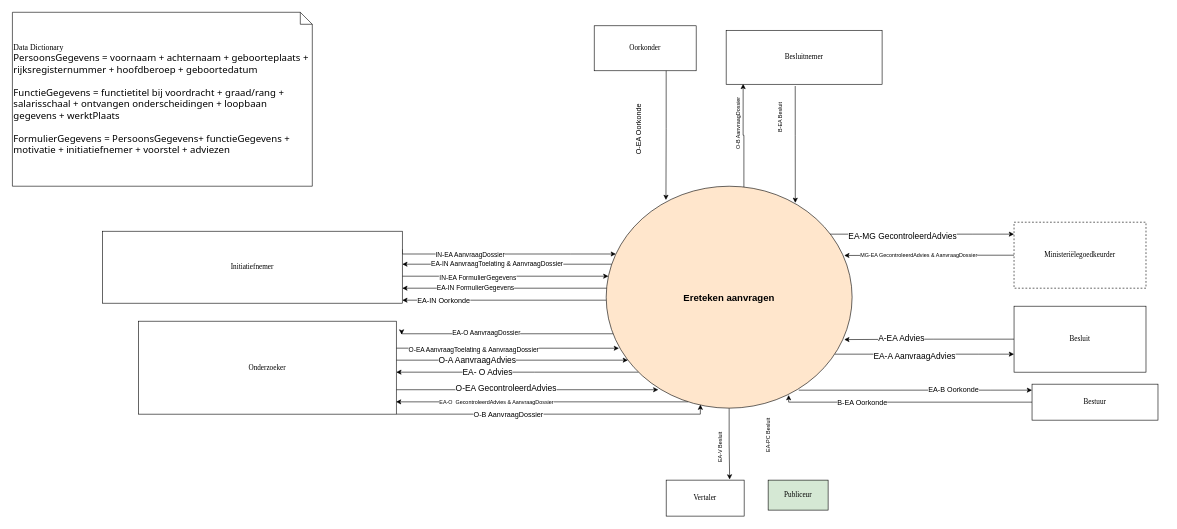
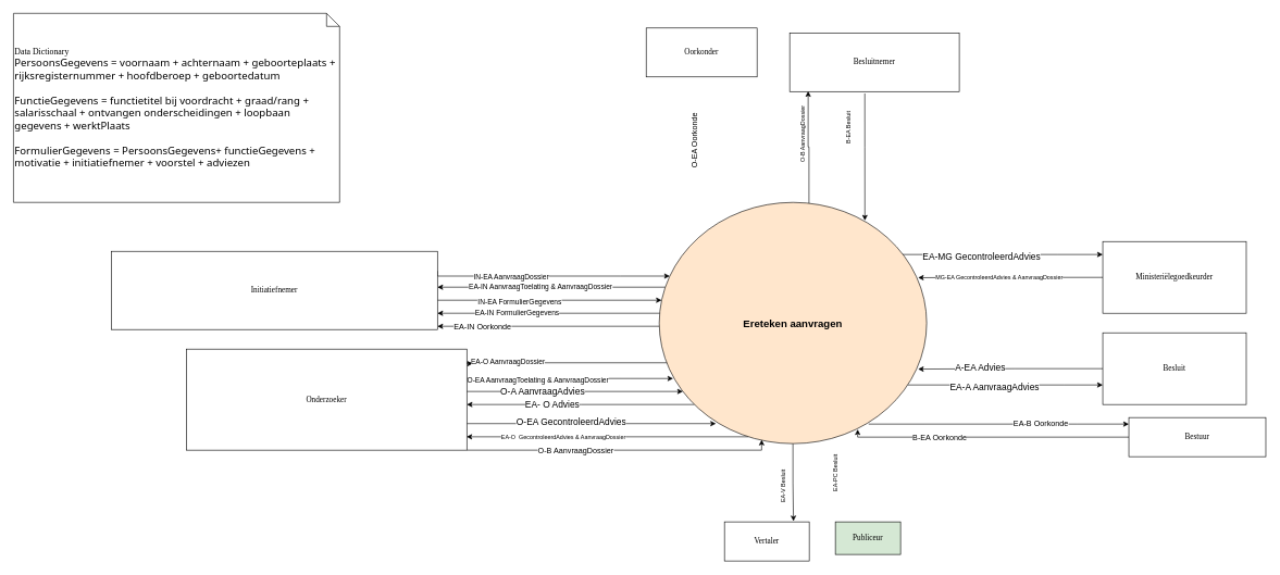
  <mxCell id="0" />
  <mxCell id="1" parent="0" />
  <mxCell id="2" style="edgeStyle=orthogonalEdgeStyle;rounded=0;orthogonalLoop=1;jettySize=auto;html=1;" parent="1" source="17" target="24" edge="1"><mxGeometry relative="1" as="geometry"><Array as="points"><mxPoint x="720" y="440" /><mxPoint x="720" y="440" /></Array></mxGeometry></mxCell>
  <mxCell id="3" value="EA-IN AanvraagToelating &amp;amp; AanvraagDossier" style="edgeLabel;html=1;align=center;verticalAlign=middle;resizable=0;points=[];" parent="2" vertex="1" connectable="0"><mxGeometry x="0.1" y="-1" relative="1" as="geometry"><mxPoint as="offset" /></mxGeometry></mxCell>
  <mxCell id="4" style="edgeStyle=orthogonalEdgeStyle;rounded=0;orthogonalLoop=1;jettySize=auto;html=1;fontSize=14;" parent="1" source="17" target="40" edge="1"><mxGeometry relative="1" as="geometry"><mxPoint x="1650" y="600" as="targetPoint" /><Array as="points"><mxPoint x="1630" y="590" /><mxPoint x="1630" y="590" /></Array></mxGeometry></mxCell>
  <mxCell id="5" value="EA-A AanvraagAdvies" style="edgeLabel;html=1;align=center;verticalAlign=middle;resizable=0;points=[];fontSize=14;" parent="4" vertex="1" connectable="0"><mxGeometry x="-0.11" y="-3" relative="1" as="geometry"><mxPoint as="offset" /></mxGeometry></mxCell>
  <mxCell id="6" style="edgeStyle=orthogonalEdgeStyle;rounded=0;orthogonalLoop=1;jettySize=auto;html=1;fontSize=14;" parent="1" source="17" target="35" edge="1"><mxGeometry relative="1" as="geometry"><Array as="points"><mxPoint x="890" y="620" /><mxPoint x="890" y="620" /></Array></mxGeometry></mxCell>
  <mxCell id="7" value="EA- O Advies" style="edgeLabel;html=1;align=center;verticalAlign=middle;resizable=0;points=[];fontSize=14;" parent="6" vertex="1" connectable="0"><mxGeometry x="0.248" relative="1" as="geometry"><mxPoint as="offset" /></mxGeometry></mxCell>
  <mxCell id="8" style="edgeStyle=orthogonalEdgeStyle;rounded=0;orthogonalLoop=1;jettySize=auto;html=1;fontSize=14;exitX=0.902;exitY=0.216;exitDx=0;exitDy=0;exitPerimeter=0;" parent="1" source="17" target="47" edge="1"><mxGeometry relative="1" as="geometry"><Array as="points"><mxPoint x="1620" y="390" /><mxPoint x="1620" y="390" /></Array></mxGeometry></mxCell>
  <mxCell id="9" value="EA-MG GecontroleerdAdvies" style="edgeLabel;html=1;align=center;verticalAlign=middle;resizable=0;points=[];fontSize=14;" parent="8" vertex="1" connectable="0"><mxGeometry x="-0.203" y="-3" relative="1" as="geometry"><mxPoint as="offset" /></mxGeometry></mxCell>
  <mxCell id="10" style="edgeStyle=orthogonalEdgeStyle;rounded=0;orthogonalLoop=1;jettySize=auto;html=1;entryX=0.999;entryY=0.868;entryDx=0;entryDy=0;entryPerimeter=0;fontSize=9;" edge="1" parent="1" source="17" target="35"><mxGeometry relative="1" as="geometry"><Array as="points"><mxPoint x="835" y="670" /></Array></mxGeometry></mxCell>
  <mxCell id="11" value="EA-O&amp;nbsp; GecontroleerdAdvies &amp;amp; AanvraagDossier" style="edgeLabel;html=1;align=center;verticalAlign=middle;resizable=0;points=[];fontSize=9;" vertex="1" connectable="0" parent="10"><mxGeometry x="0.312" y="1" relative="1" as="geometry"><mxPoint as="offset" /></mxGeometry></mxCell>
  <mxCell id="12" style="edgeStyle=orthogonalEdgeStyle;rounded=0;orthogonalLoop=1;jettySize=auto;html=1;entryX=0.109;entryY=0.993;entryDx=0;entryDy=0;entryPerimeter=0;fontSize=9;exitX=0.56;exitY=0.007;exitDx=0;exitDy=0;exitPerimeter=0;" edge="1" parent="1" source="17" target="43"><mxGeometry relative="1" as="geometry" /></mxCell>
- <mxCell id="13" style="edgeStyle=orthogonalEdgeStyle;rounded=0;orthogonalLoop=1;jettySize=auto;html=1;entryX=0.243;entryY=0.062;entryDx=0;entryDy=0;entryPerimeter=0;fontSize=9;exitX=0.706;exitY=0.967;exitDx=0;exitDy=0;exitPerimeter=0;" edge="1" parent="1" source="41" target="17"><mxGeometry relative="1" as="geometry" /></mxCell>
  <mxCell id="14" style="edgeStyle=orthogonalEdgeStyle;rounded=0;orthogonalLoop=1;jettySize=auto;html=1;fontSize=9;entryX=0.814;entryY=-0.017;entryDx=0;entryDy=0;entryPerimeter=0;" edge="1" parent="1" source="17" target="36"><mxGeometry relative="1" as="geometry" /></mxCell>
  <mxCell id="15" style="edgeStyle=orthogonalEdgeStyle;rounded=0;orthogonalLoop=1;jettySize=auto;html=1;fontSize=12;" edge="1" parent="1" source="17" target="24"><mxGeometry relative="1" as="geometry"><Array as="points"><mxPoint x="730" y="500" /><mxPoint x="730" y="500" /></Array></mxGeometry></mxCell>
  <mxCell id="16" value="EA-IN Oorkonde" style="edgeLabel;html=1;align=center;verticalAlign=middle;resizable=0;points=[];fontSize=12;" vertex="1" connectable="0" parent="15"><mxGeometry x="0.601" relative="1" as="geometry"><mxPoint as="offset" /></mxGeometry></mxCell>
  <mxCell id="17" value="Ereteken aanvragen" style="ellipse;fillColor=#ffe6cc;strokeColor=#000000;fontSize=16;fontColor=#000000;fontStyle=1;" parent="1" vertex="1"><mxGeometry x="1010" y="310" width="410" height="370" as="geometry" /></mxCell>
  <mxCell id="18" style="edgeStyle=orthogonalEdgeStyle;rounded=0;orthogonalLoop=1;jettySize=auto;html=1;exitX=1;exitY=0.25;exitDx=0;exitDy=0;" parent="1" source="24" target="17" edge="1"><mxGeometry relative="1" as="geometry"><Array as="points"><mxPoint x="950" y="423" /><mxPoint x="950" y="423" /></Array></mxGeometry></mxCell>
  <mxCell id="19" value="IN-EA AanvraagDossier" style="edgeLabel;html=1;align=center;verticalAlign=middle;resizable=0;points=[];" parent="18" vertex="1" connectable="0"><mxGeometry x="-0.341" y="-1" relative="1" as="geometry"><mxPoint as="offset" /></mxGeometry></mxCell>
  <mxCell id="20" style="edgeStyle=orthogonalEdgeStyle;rounded=0;orthogonalLoop=1;jettySize=auto;html=1;" parent="1" source="17" target="24" edge="1"><mxGeometry relative="1" as="geometry"><Array as="points"><mxPoint x="730" y="480" /><mxPoint x="730" y="480" /></Array></mxGeometry></mxCell>
  <mxCell id="21" value="EA-IN FormulierGegevens" style="edgeLabel;html=1;align=center;verticalAlign=middle;resizable=0;points=[];" parent="20" vertex="1" connectable="0"><mxGeometry x="0.285" y="-2" relative="1" as="geometry"><mxPoint as="offset" /></mxGeometry></mxCell>
  <mxCell id="22" style="edgeStyle=orthogonalEdgeStyle;rounded=0;orthogonalLoop=1;jettySize=auto;html=1;" parent="1" source="24" target="17" edge="1"><mxGeometry relative="1" as="geometry"><Array as="points"><mxPoint x="730" y="460" /><mxPoint x="730" y="460" /></Array></mxGeometry></mxCell>
  <mxCell id="23" value="IN-EA FormulierGegevens" style="edgeLabel;html=1;align=center;verticalAlign=middle;resizable=0;points=[];" parent="22" vertex="1" connectable="0"><mxGeometry x="-0.27" y="-2" relative="1" as="geometry"><mxPoint as="offset" /></mxGeometry></mxCell>
  <mxCell id="24" value="Initiatiefnemer" style="rounded=0;whiteSpace=wrap;html=1;shadow=0;comic=0;labelBackgroundColor=none;strokeWidth=1;fontFamily=Verdana;fontSize=12;align=center;arcSize=50;" parent="1" vertex="1"><mxGeometry x="170" y="385" width="500" height="120" as="geometry" /></mxCell>
  <mxCell id="25" style="edgeStyle=orthogonalEdgeStyle;rounded=0;orthogonalLoop=1;jettySize=auto;html=1;entryX=1.021;entryY=0.144;entryDx=0;entryDy=0;entryPerimeter=0;" parent="1" source="17" target="35" edge="1"><mxGeometry relative="1" as="geometry"><Array as="points"><mxPoint x="669" y="556" /></Array></mxGeometry></mxCell>
  <mxCell id="26" value="EA-O AanvraagDossier" style="edgeLabel;html=1;align=center;verticalAlign=middle;resizable=0;points=[];" parent="25" vertex="1" connectable="0"><mxGeometry x="0.196" y="-3" relative="1" as="geometry"><mxPoint as="offset" /></mxGeometry></mxCell>
  <mxCell id="27" style="edgeStyle=orthogonalEdgeStyle;rounded=0;orthogonalLoop=1;jettySize=auto;html=1;entryX=0.052;entryY=0.73;entryDx=0;entryDy=0;entryPerimeter=0;" parent="1" source="35" target="17" edge="1"><mxGeometry relative="1" as="geometry"><Array as="points"><mxPoint x="790" y="580" /><mxPoint x="790" y="580" /></Array></mxGeometry></mxCell>
  <mxCell id="28" value="O-EA AanvraagToelating &amp;amp; AanvraagDossier" style="edgeLabel;html=1;align=center;verticalAlign=middle;resizable=0;points=[];" parent="27" vertex="1" connectable="0"><mxGeometry x="-0.313" y="-2" relative="1" as="geometry"><mxPoint as="offset" /></mxGeometry></mxCell>
  <mxCell id="29" style="edgeStyle=orthogonalEdgeStyle;rounded=0;orthogonalLoop=1;jettySize=auto;html=1;fontSize=16;" parent="1" source="35" target="17" edge="1"><mxGeometry relative="1" as="geometry"><mxPoint x="1055" y="600" as="targetPoint" /><Array as="points"><mxPoint x="770" y="600" /><mxPoint x="770" y="600" /></Array></mxGeometry></mxCell>
  <mxCell id="30" value="O-A AanvraagAdvies" style="edgeLabel;html=1;align=center;verticalAlign=middle;resizable=0;points=[];fontSize=14;" parent="29" vertex="1" connectable="0"><mxGeometry x="-0.308" relative="1" as="geometry"><mxPoint as="offset" /></mxGeometry></mxCell>
  <mxCell id="31" style="edgeStyle=orthogonalEdgeStyle;rounded=0;orthogonalLoop=1;jettySize=auto;html=1;entryX=0.212;entryY=0.917;entryDx=0;entryDy=0;entryPerimeter=0;fontSize=14;" parent="1" source="35" target="17" edge="1"><mxGeometry relative="1" as="geometry"><Array as="points"><mxPoint x="835" y="650" /></Array></mxGeometry></mxCell>
  <mxCell id="32" value="O-EA GecontroleerdAdvies" style="edgeLabel;html=1;align=center;verticalAlign=middle;resizable=0;points=[];fontSize=14;" parent="31" vertex="1" connectable="0"><mxGeometry x="-0.163" y="3" relative="1" as="geometry"><mxPoint as="offset" /></mxGeometry></mxCell>
  <mxCell id="33" style="edgeStyle=orthogonalEdgeStyle;rounded=0;orthogonalLoop=1;jettySize=auto;html=1;entryX=0.383;entryY=0.984;entryDx=0;entryDy=0;entryPerimeter=0;fontSize=9;" edge="1" parent="1" source="35" target="17"><mxGeometry relative="1" as="geometry"><Array as="points"><mxPoint x="1167" y="690" /></Array></mxGeometry></mxCell>
  <mxCell id="34" value="&lt;font style=&quot;font-size: 12px;&quot;&gt;O-B AanvraagDossier&lt;/font&gt;" style="edgeLabel;html=1;align=center;verticalAlign=middle;resizable=0;points=[];fontSize=9;" vertex="1" connectable="0" parent="33"><mxGeometry x="-0.29" y="-1" relative="1" as="geometry"><mxPoint as="offset" /></mxGeometry></mxCell>
- <mxCell id="35" value="Onderzoeker" style="rounded=0;whiteSpace=wrap;html=1;shadow=0;comic=0;labelBackgroundColor=none;strokeWidth=1;fontFamily=Verdana;fontSize=12;align=center;arcSize=50;" parent="1" vertex="1"><mxGeometry x="230" y="535" width="430" height="155" as="geometry" /></mxCell>
+ <mxCell id="35" value="Onderzoeker" style="rounded=0;whiteSpace=wrap;html=1;shadow=0;comic=0;labelBackgroundColor=none;strokeWidth=1;fontFamily=Verdana;fontSize=12;align=center;arcSize=50;" parent="1" vertex="1"><mxGeometry x="285" y="535" width="430" height="155" as="geometry" /></mxCell>
  <mxCell id="36" value="Vertaler&lt;span style=&quot;color: rgba(0, 0, 0, 0); font-family: monospace; font-size: 0px; text-align: start;&quot;&gt;%3CmxGraphModel%3E%3Croot%3E%3CmxCell%20id%3D%220%22%2F%3E%3CmxCell%20id%3D%221%22%20parent%3D%220%22%2F%3E%3CmxCell%20id%3D%222%22%20value%3D%22Initiatiefnemer%22%20style%3D%22rounded%3D0%3BwhiteSpace%3Dwrap%3Bhtml%3D1%3Bshadow%3D0%3Bcomic%3D0%3BlabelBackgroundColor%3Dnone%3BstrokeWidth%3D1%3BfontFamily%3DVerdana%3BfontSize%3D12%3Balign%3Dcenter%3BarcSize%3D50%3B%22%20vertex%3D%221%22%20parent%3D%221%22%3E%3CmxGeometry%20x%3D%22110%22%20y%3D%22110%22%20width%3D%22100%22%20height%3D%2250%22%20as%3D%22geometry%22%2F%3E%3C%2FmxCell%3E%3C%2Froot%3E%3C%2FmxGraphModel%3E&lt;/span&gt;" style="rounded=0;whiteSpace=wrap;html=1;shadow=0;comic=0;labelBackgroundColor=none;strokeWidth=1;fontFamily=Verdana;fontSize=12;align=center;arcSize=50;" parent="1" vertex="1"><mxGeometry x="1110" y="800" width="130" height="60" as="geometry" /></mxCell>
  <mxCell id="37" value="Publiceur" style="rounded=0;whiteSpace=wrap;html=1;shadow=0;comic=0;labelBackgroundColor=none;strokeWidth=1;fontFamily=Verdana;fontSize=12;align=center;arcSize=50;fillColor=#d5e8d4;" parent="1" vertex="1"><mxGeometry x="1280" y="800" width="100" height="50" as="geometry" /></mxCell>
  <mxCell id="38" style="edgeStyle=orthogonalEdgeStyle;rounded=0;orthogonalLoop=1;jettySize=auto;html=1;entryX=0.968;entryY=0.691;entryDx=0;entryDy=0;entryPerimeter=0;fontSize=14;" parent="1" source="40" target="17" edge="1"><mxGeometry relative="1" as="geometry" /></mxCell>
  <mxCell id="39" value="A-EA Advies" style="edgeLabel;html=1;align=center;verticalAlign=middle;resizable=0;points=[];fontSize=14;" parent="38" vertex="1" connectable="0"><mxGeometry x="0.332" y="-3" relative="1" as="geometry"><mxPoint as="offset" /></mxGeometry></mxCell>
  <mxCell id="40" value="Besluit" style="rounded=0;whiteSpace=wrap;html=1;shadow=0;comic=0;labelBackgroundColor=none;strokeWidth=1;fontFamily=Verdana;fontSize=12;align=center;arcSize=50;" parent="1" vertex="1"><mxGeometry x="1690" y="510" width="220" height="110" as="geometry" /></mxCell>
  <mxCell id="41" value="Oorkonder" style="rounded=0;whiteSpace=wrap;html=1;shadow=0;comic=0;labelBackgroundColor=none;strokeWidth=1;fontFamily=Verdana;fontSize=12;align=center;arcSize=50;" parent="1" vertex="1"><mxGeometry x="990" y="42.5" width="170" height="75" as="geometry" /></mxCell>
  <mxCell id="42" style="edgeStyle=orthogonalEdgeStyle;rounded=0;orthogonalLoop=1;jettySize=auto;html=1;entryX=0.769;entryY=0.075;entryDx=0;entryDy=0;entryPerimeter=0;fontSize=9;exitX=0.443;exitY=1.032;exitDx=0;exitDy=0;exitPerimeter=0;" edge="1" parent="1" source="43" target="17"><mxGeometry relative="1" as="geometry" /></mxCell>
  <mxCell id="43" value="Besluitnemer" style="rounded=0;whiteSpace=wrap;html=1;shadow=0;comic=0;labelBackgroundColor=none;strokeWidth=1;fontFamily=Verdana;fontSize=12;align=center;arcSize=50;" parent="1" vertex="1"><mxGeometry x="1210" y="50" width="260" height="90" as="geometry" /></mxCell>
  <mxCell id="44" value="&lt;font style=&quot;font-size: 13px&quot;&gt;Data Dictionary&lt;br&gt;&lt;span style=&quot;font-family: &amp;quot;gg sans&amp;quot;, &amp;quot;Noto Sans&amp;quot;, &amp;quot;Helvetica Neue&amp;quot;, Helvetica, Arial, sans-serif; font-size: 16px;&quot;&gt;PersoonsGegevens = voornaam + achternaam + geboorteplaats +  rijksregisternummer + hoofdberoep + geboortedatum&lt;br&gt;&lt;br&gt;FunctieGegevens = functietitel bij voordracht + graad/rang + salarisschaal + ontvangen onderscheidingen + loopbaan gegevens + werktPlaats&lt;br&gt;&lt;br&gt;FormulierGegevens = PersoonsGegevens+ functieGegevens + motivatie + initiatiefnemer + voorstel + adviezen&lt;/span&gt;&lt;br&gt;&lt;/font&gt;" style="shape=note;whiteSpace=wrap;html=1;rounded=0;shadow=0;comic=0;labelBackgroundColor=none;strokeWidth=1;fontFamily=Verdana;fontSize=12;align=left;size=20;" parent="1" vertex="1"><mxGeometry x="20" y="20" width="500" height="290" as="geometry" /></mxCell>
  <mxCell id="45" style="edgeStyle=orthogonalEdgeStyle;rounded=0;orthogonalLoop=1;jettySize=auto;html=1;entryX=0.968;entryY=0.312;entryDx=0;entryDy=0;entryPerimeter=0;" edge="1" parent="1" source="47" target="17"><mxGeometry relative="1" as="geometry"><mxPoint x="1450" y="425" as="targetPoint" /><Array as="points" /></mxGeometry></mxCell>
  <mxCell id="46" value="&lt;font style=&quot;font-size: 9px;&quot;&gt;MG-EA GecontroleerdAdvies &amp;amp; AanvraagDossier&lt;/font&gt;" style="edgeLabel;html=1;align=center;verticalAlign=middle;resizable=0;points=[];" vertex="1" connectable="0" parent="45"><mxGeometry x="0.298" y="-1" relative="1" as="geometry"><mxPoint x="24" as="offset" /></mxGeometry></mxCell>
- <mxCell id="47" value="Ministeriëlegoedkeurder" style="rounded=0;whiteSpace=wrap;html=1;shadow=0;comic=0;labelBackgroundColor=none;strokeWidth=1;fontFamily=Verdana;fontSize=12;align=center;arcSize=50;dashed=1;" parent="1" vertex="1"><mxGeometry x="1690" y="370" width="220" height="110" as="geometry" /></mxCell>
+ <mxCell id="47" value="Ministeriëlegoedkeurder" style="rounded=0;whiteSpace=wrap;html=1;shadow=0;comic=0;labelBackgroundColor=none;strokeWidth=1;fontFamily=Verdana;fontSize=12;align=center;arcSize=50;" parent="1" vertex="1"><mxGeometry x="1690" y="370" width="220" height="110" as="geometry" /></mxCell>
  <mxCell id="48" value="&#10;&lt;span style=&quot;color: rgb(0, 0, 0); font-family: Helvetica; font-size: 9px; font-style: normal; font-variant-ligatures: normal; font-variant-caps: normal; font-weight: 400; letter-spacing: normal; orphans: 2; text-align: center; text-indent: 0px; text-transform: none; widows: 2; word-spacing: 0px; -webkit-text-stroke-width: 0px; background-color: rgb(255, 255, 255); text-decoration-thickness: initial; text-decoration-style: initial; text-decoration-color: initial; float: none; display: inline !important;&quot;&gt;O-B AanvraagDossier&lt;/span&gt;&#10;&#10;" style="text;html=1;strokeColor=none;fillColor=none;align=center;verticalAlign=middle;whiteSpace=wrap;rounded=0;fontSize=9;rotation=-90;" vertex="1" parent="1"><mxGeometry x="1170" y="200" width="130" height="10" as="geometry" /></mxCell>
  <mxCell id="49" value="B-EA Besluit" style="text;html=1;strokeColor=none;fillColor=none;align=center;verticalAlign=middle;whiteSpace=wrap;rounded=0;fontSize=9;rotation=-90;" vertex="1" parent="1"><mxGeometry x="1270" y="180" width="60" height="30" as="geometry" /></mxCell>
  <mxCell id="50" value="EA-PC Besluit" style="text;html=1;strokeColor=none;fillColor=none;align=center;verticalAlign=middle;whiteSpace=wrap;rounded=0;fontSize=9;rotation=-90;" vertex="1" parent="1"><mxGeometry x="1250" y="710" width="60" height="30" as="geometry" /></mxCell>
  <mxCell id="51" value="EA-V Besluit" style="text;html=1;strokeColor=none;fillColor=none;align=center;verticalAlign=middle;whiteSpace=wrap;rounded=0;fontSize=9;rotation=-90;" vertex="1" parent="1"><mxGeometry x="1170" y="730" width="60" height="30" as="geometry" /></mxCell>
  <mxCell id="52" value="&lt;font style=&quot;font-size: 12px;&quot;&gt;O-EA Oorkonde&lt;/font&gt;" style="text;html=1;strokeColor=none;fillColor=none;align=center;verticalAlign=middle;whiteSpace=wrap;rounded=0;fontSize=9;rotation=-90;" vertex="1" parent="1"><mxGeometry x="1014" y="190" width="100" height="50" as="geometry" /></mxCell>
  <mxCell id="53" style="edgeStyle=orthogonalEdgeStyle;rounded=0;orthogonalLoop=1;jettySize=auto;html=1;fontSize=12;exitX=0.783;exitY=0.919;exitDx=0;exitDy=0;exitPerimeter=0;" edge="1" parent="1" source="17" target="57"><mxGeometry relative="1" as="geometry"><Array as="points"><mxPoint x="1650" y="650" /><mxPoint x="1650" y="650" /></Array></mxGeometry></mxCell>
  <mxCell id="54" value="EA-B Oorkonde" style="edgeLabel;html=1;align=center;verticalAlign=middle;resizable=0;points=[];fontSize=12;" vertex="1" connectable="0" parent="53"><mxGeometry x="0.319" y="2" relative="1" as="geometry"><mxPoint as="offset" /></mxGeometry></mxCell>
  <mxCell id="55" style="edgeStyle=orthogonalEdgeStyle;rounded=0;orthogonalLoop=1;jettySize=auto;html=1;entryX=0.742;entryY=0.941;entryDx=0;entryDy=0;entryPerimeter=0;fontSize=12;" edge="1" parent="1" source="57" target="17"><mxGeometry relative="1" as="geometry"><Array as="points"><mxPoint x="1314" y="670" /></Array></mxGeometry></mxCell>
  <mxCell id="56" value="B-EA Oorkonde" style="edgeLabel;html=1;align=center;verticalAlign=middle;resizable=0;points=[];fontSize=12;" vertex="1" connectable="0" parent="55"><mxGeometry x="0.36" y="1" relative="1" as="geometry"><mxPoint as="offset" /></mxGeometry></mxCell>
- <mxCell id="57" value="Bestuur" style="rounded=0;whiteSpace=wrap;html=1;shadow=0;comic=0;labelBackgroundColor=none;strokeWidth=1;fontFamily=Verdana;fontSize=12;align=center;arcSize=50;" vertex="1" parent="1"><mxGeometry x="1720" y="640" width="210" height="60" as="geometry" /></mxCell>
+ <mxCell id="57" value="Bestuur" style="rounded=0;whiteSpace=wrap;html=1;shadow=0;comic=0;labelBackgroundColor=none;strokeWidth=1;fontFamily=Verdana;fontSize=12;align=center;arcSize=50;" vertex="1" parent="1"><mxGeometry x="1730" y="640" width="210" height="60" as="geometry" /></mxCell>
